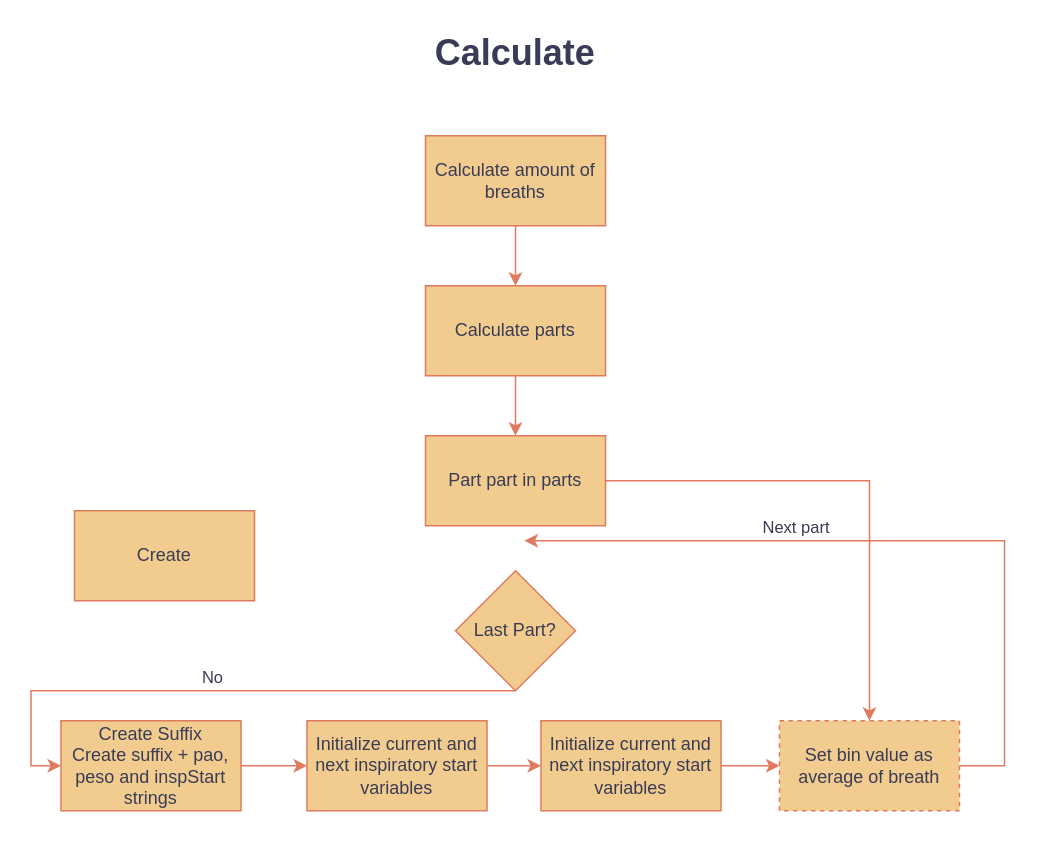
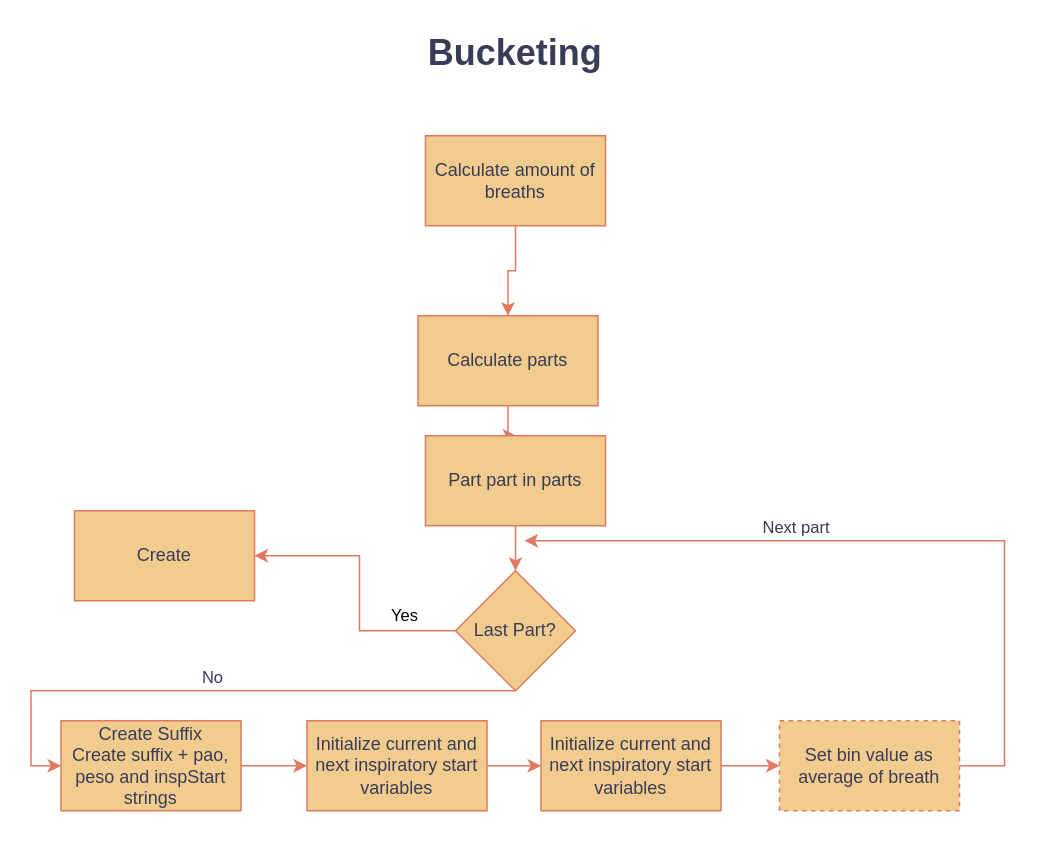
  <mxCell id="0" />
  <mxCell id="1" parent="0" />
  <mxCell id="2" style="edgeStyle=orthogonalEdgeStyle;rounded=0;orthogonalLoop=1;jettySize=auto;html=1;entryX=0.5;entryY=0;entryDx=0;entryDy=0;labelBackgroundColor=none;strokeColor=#E07A5F;fontColor=default;" parent="1" source="3" target="6" edge="1"><mxGeometry relative="1" as="geometry" /></mxCell>
  <mxCell id="3" value="Calculate amount of breaths" style="rounded=0;whiteSpace=wrap;html=1;labelBackgroundColor=none;fillColor=#F2CC8F;strokeColor=#E07A5F;fontColor=#393C56;" parent="1" vertex="1"><mxGeometry x="283" y="90" width="120" height="60" as="geometry" /></mxCell>
- <mxCell id="4" value="Calculate" style="text;html=1;strokeColor=none;fillColor=none;align=center;verticalAlign=middle;whiteSpace=wrap;rounded=0;fontSize=24;fontStyle=1;labelBackgroundColor=none;fontColor=#393C56;" parent="1" vertex="1"><mxGeometry x="268" y="20" width="150" height="30" as="geometry" /></mxCell>
+ <mxCell id="4" value="Bucketing" style="text;html=1;strokeColor=none;fillColor=none;align=center;verticalAlign=middle;whiteSpace=wrap;rounded=0;fontSize=24;fontStyle=1;labelBackgroundColor=none;fontColor=#393C56;" parent="1" vertex="1"><mxGeometry x="268" y="20" width="150" height="30" as="geometry" /></mxCell>
  <mxCell id="5" style="edgeStyle=orthogonalEdgeStyle;rounded=0;orthogonalLoop=1;jettySize=auto;html=1;labelBackgroundColor=none;strokeColor=#E07A5F;fontColor=default;" parent="1" source="6" edge="1"><mxGeometry relative="1" as="geometry"><mxPoint x="343" y="290" as="targetPoint" /></mxGeometry></mxCell>
- <mxCell id="6" value="Calculate parts" style="rounded=0;whiteSpace=wrap;html=1;labelBackgroundColor=none;fillColor=#F2CC8F;strokeColor=#E07A5F;fontColor=#393C56;" parent="1" vertex="1"><mxGeometry x="283" y="190" width="120" height="60" as="geometry" /></mxCell>
- <mxCell id="7" style="edgeStyle=orthogonalEdgeStyle;rounded=0;orthogonalLoop=1;jettySize=auto;html=1;labelBackgroundColor=none;strokeColor=#E07A5F;fontColor=default;" parent="1" source="8" target="21" edge="1"><mxGeometry relative="1" as="geometry" /></mxCell>
+ <mxCell id="6" value="Calculate parts" style="rounded=0;whiteSpace=wrap;html=1;labelBackgroundColor=none;fillColor=#F2CC8F;strokeColor=#E07A5F;fontColor=#393C56;" parent="1" vertex="1"><mxGeometry x="278" y="210" width="120" height="60" as="geometry" /></mxCell>
+ <mxCell id="7" style="edgeStyle=orthogonalEdgeStyle;rounded=0;orthogonalLoop=1;jettySize=auto;html=1;entryX=0.5;entryY=0;entryDx=0;entryDy=0;labelBackgroundColor=none;strokeColor=#E07A5F;fontColor=default;" parent="1" source="8" target="18" edge="1"><mxGeometry relative="1" as="geometry" /></mxCell>
  <mxCell id="8" value="Part part in parts" style="rounded=0;whiteSpace=wrap;html=1;labelBackgroundColor=none;fillColor=#F2CC8F;strokeColor=#E07A5F;fontColor=#393C56;" parent="1" vertex="1"><mxGeometry x="283" y="290" width="120" height="60" as="geometry" /></mxCell>
  <mxCell id="9" style="edgeStyle=orthogonalEdgeStyle;rounded=0;orthogonalLoop=1;jettySize=auto;html=1;entryX=0;entryY=0.5;entryDx=0;entryDy=0;labelBackgroundColor=none;strokeColor=#E07A5F;fontColor=default;" parent="1" source="10" target="12" edge="1"><mxGeometry relative="1" as="geometry" /></mxCell>
  <mxCell id="10" value="Create Suffix&lt;br&gt;Create suffix + pao, peso and inspStart strings" style="rounded=0;whiteSpace=wrap;html=1;labelBackgroundColor=none;fillColor=#F2CC8F;strokeColor=#E07A5F;fontColor=#393C56;" parent="1" vertex="1"><mxGeometry x="40" y="480" width="120" height="60" as="geometry" /></mxCell>
  <mxCell id="11" style="edgeStyle=orthogonalEdgeStyle;rounded=0;orthogonalLoop=1;jettySize=auto;html=1;entryX=0;entryY=0.5;entryDx=0;entryDy=0;labelBackgroundColor=none;strokeColor=#E07A5F;fontColor=default;" parent="1" source="12" target="14" edge="1"><mxGeometry relative="1" as="geometry" /></mxCell>
  <mxCell id="12" value="Initialize current and next inspiratory start variables" style="rounded=0;whiteSpace=wrap;html=1;labelBackgroundColor=none;fillColor=#F2CC8F;strokeColor=#E07A5F;fontColor=#393C56;" parent="1" vertex="1"><mxGeometry x="204" y="480" width="120" height="60" as="geometry" /></mxCell>
  <mxCell id="13" style="edgeStyle=orthogonalEdgeStyle;rounded=0;orthogonalLoop=1;jettySize=auto;html=1;entryX=0;entryY=0.5;entryDx=0;entryDy=0;labelBackgroundColor=none;strokeColor=#E07A5F;fontColor=default;" parent="1" source="14" target="21" edge="1"><mxGeometry relative="1" as="geometry" /></mxCell>
  <mxCell id="14" value="Initialize current and next inspiratory start variables" style="rounded=0;whiteSpace=wrap;html=1;labelBackgroundColor=none;fillColor=#F2CC8F;strokeColor=#E07A5F;fontColor=#393C56;" parent="1" vertex="1"><mxGeometry x="360" y="480" width="120" height="60" as="geometry" /></mxCell>
  <mxCell id="15" style="edgeStyle=orthogonalEdgeStyle;rounded=0;orthogonalLoop=1;jettySize=auto;html=1;entryX=0;entryY=0.5;entryDx=0;entryDy=0;labelBackgroundColor=none;strokeColor=#E07A5F;fontColor=default;" parent="1" source="18" target="10" edge="1"><mxGeometry relative="1" as="geometry"><Array as="points"><mxPoint x="20" y="460" /><mxPoint x="20" y="510" /></Array></mxGeometry></mxCell>
  <mxCell id="16" value="No" style="edgeLabel;html=1;align=center;verticalAlign=middle;resizable=0;points=[];labelBackgroundColor=none;fontColor=#393C56;" parent="15" vertex="1" connectable="0"><mxGeometry x="0.033" y="3" relative="1" as="geometry"><mxPoint y="-13" as="offset" /></mxGeometry></mxCell>
+ <mxCell id="17" value="Yes" style="edgeStyle=orthogonalEdgeStyle;rounded=0;orthogonalLoop=1;jettySize=auto;html=1;entryX=1;entryY=0.5;entryDx=0;entryDy=0;labelBackgroundColor=none;strokeColor=#E07A5F;fontColor=default;" parent="1" source="18" target="22" edge="1"><mxGeometry x="-0.63" y="-10" relative="1" as="geometry"><Array as="points"><mxPoint x="239" y="420" /><mxPoint x="239" y="370" /></Array><mxPoint as="offset" /></mxGeometry></mxCell>
  <mxCell id="18" value="Last Part?" style="rhombus;whiteSpace=wrap;html=1;labelBackgroundColor=none;fillColor=#F2CC8F;strokeColor=#E07A5F;fontColor=#393C56;" parent="1" vertex="1"><mxGeometry x="303" y="380" width="80" height="80" as="geometry" /></mxCell>
  <mxCell id="19" style="edgeStyle=orthogonalEdgeStyle;rounded=0;orthogonalLoop=1;jettySize=auto;html=1;labelBackgroundColor=none;strokeColor=#E07A5F;fontColor=default;" parent="1" source="21" edge="1"><mxGeometry relative="1" as="geometry"><mxPoint x="349" y="360" as="targetPoint" /><Array as="points"><mxPoint x="669" y="510" /><mxPoint x="669" y="360" /></Array></mxGeometry></mxCell>
  <mxCell id="20" value="Next part" style="edgeLabel;html=1;align=center;verticalAlign=middle;resizable=0;points=[];labelBackgroundColor=none;fontColor=#393C56;" parent="19" vertex="1" connectable="0"><mxGeometry x="0.004" y="3" relative="1" as="geometry"><mxPoint x="-69" y="-13" as="offset" /></mxGeometry></mxCell>
  <mxCell id="21" value="Set bin value as average of breath" style="rounded=0;whiteSpace=wrap;html=1;labelBackgroundColor=none;fillColor=#F2CC8F;strokeColor=#E07A5F;fontColor=#393C56;dashed=1;" parent="1" vertex="1"><mxGeometry x="519" y="480" width="120" height="60" as="geometry" /></mxCell>
  <mxCell id="22" value="Create" style="rounded=0;whiteSpace=wrap;html=1;labelBackgroundColor=none;fillColor=#F2CC8F;strokeColor=#E07A5F;fontColor=#393C56;" parent="1" vertex="1"><mxGeometry x="49" y="340" width="120" height="60" as="geometry" /></mxCell>
